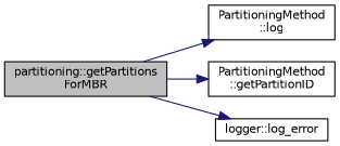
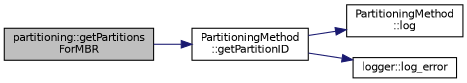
  digraph {
    rankdir=LR
    node [color=black fontname=Helvetica fontsize=10 shape=record]
    edge [color=midnightblue fontname=Helvetica fontsize=10 labelfontname=Helvetica labelfontsize=10 style=solid]
    n1 [fillcolor=grey75 fontcolor=black height=0.2 label="partitioning::getPartitions\lForMBR" style=filled width=0.4]
    n2 [height=0.2 label="PartitioningMethod\l::log" width=0.4]
    n3 [height=0.2 label="PartitioningMethod\l::getPartitionID" width=0.4]
    n4 [height=0.2 label="logger::log_error" width=0.4]
-   n1 -> n2
+   n3 -> n2
    n1 -> n3
-   n1 -> n4
+   n3 -> n4
  }
